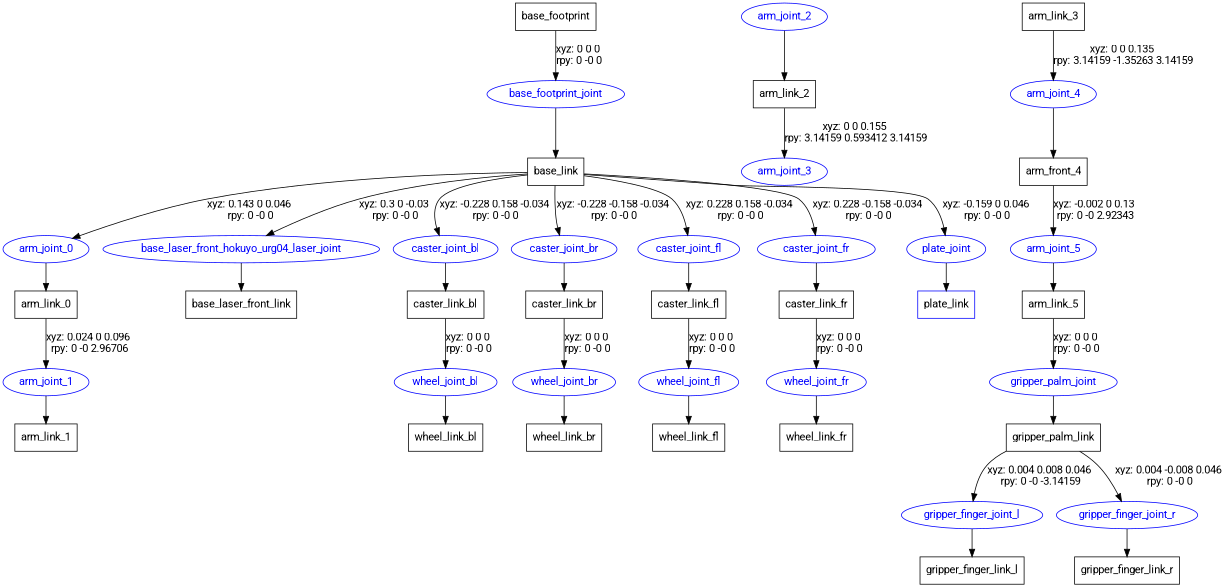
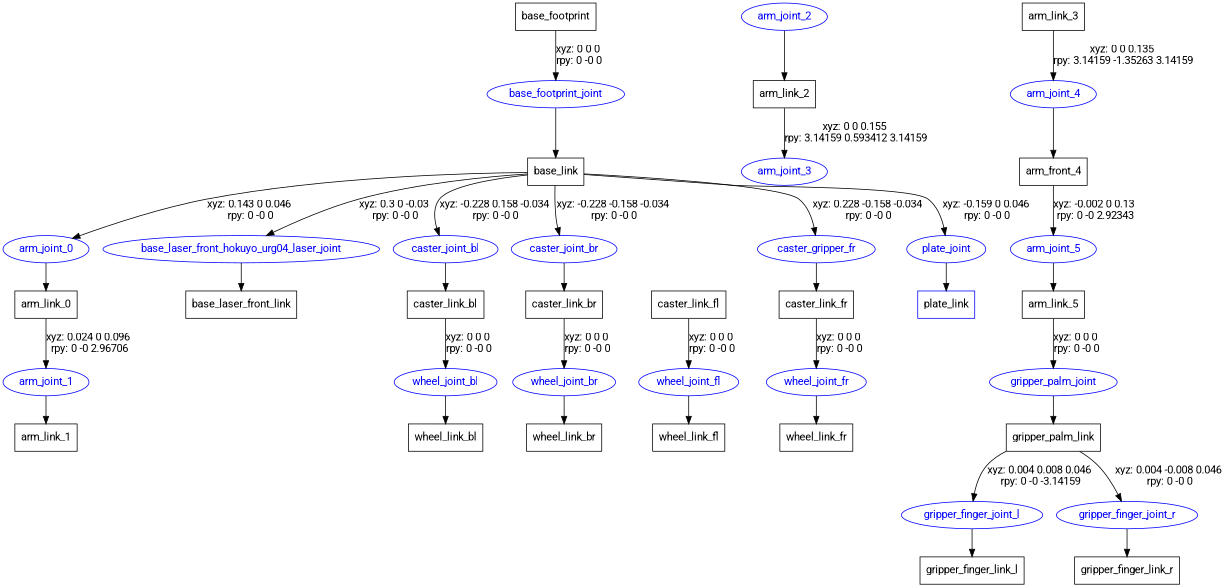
  digraph {
    fontname=Roboto
    node [fontname=Roboto shape=box color=blue]
    edge [fontname=Roboto]
    n1 [label=base_footprint color=""]
    base_footprint_joint [fontcolor=blue shape=ellipse]
    n3 [label=base_link color=""]
    arm_joint_0 [fontcolor=blue shape=ellipse]
    base_laser_front_hokuyo_urg04_laser_joint [fontcolor=blue shape=ellipse]
    caster_joint_bl [fontcolor=blue shape=ellipse]
    caster_joint_br [fontcolor=blue shape=ellipse]
-   caster_joint_fl [fontcolor=blue shape=ellipse]
-   caster_joint_fr [fontcolor=blue shape=ellipse]
+   caster_joint_fr [fontcolor=blue shape=ellipse label=caster_gripper_fr]
    plate_joint [fontcolor=blue shape=ellipse]
    n11 [label=arm_link_0 color=""]
    n12 [label=base_laser_front_link color=""]
    n13 [label=caster_link_bl color=""]
    n14 [label=caster_link_br color=""]
    n15 [label=caster_link_fl color=""]
    n16 [label=caster_link_fr color=""]
    n17 [label=plate_link]
    arm_joint_1 [fontcolor=blue shape=ellipse]
    n19 [label=arm_link_1 color=""]
    arm_joint_2 [fontcolor=blue shape=ellipse]
    n21 [label=arm_link_2 color=""]
    arm_joint_3 [fontcolor=blue shape=ellipse]
    n23 [label=arm_link_3 color=""]
    arm_joint_4 [fontcolor=blue shape=ellipse]
    n25 [label=arm_front_4 color=""]
    arm_joint_5 [fontcolor=blue shape=ellipse]
    n27 [label=arm_link_5 color=""]
    gripper_palm_joint [fontcolor=blue shape=ellipse]
    n29 [label=gripper_palm_link color=""]
    gripper_finger_joint_l [fontcolor=blue shape=ellipse]
    gripper_finger_joint_r [fontcolor=blue shape=ellipse]
    n32 [label=gripper_finger_link_l color=""]
    n33 [label=gripper_finger_link_r color=""]
    wheel_joint_bl [fontcolor=blue shape=ellipse]
    n35 [label=wheel_link_bl color=""]
    wheel_joint_br [fontcolor=blue shape=ellipse]
    n37 [label=wheel_link_br color=""]
    wheel_joint_fl [fontcolor=blue shape=ellipse]
    n39 [label=wheel_link_fl color=""]
    wheel_joint_fr [fontcolor=blue shape=ellipse]
    n41 [label=wheel_link_fr color=""]
    n1 -> base_footprint_joint [label="xyz: 0 0 0 \nrpy: 0 -0 0"]
    base_footprint_joint -> n3
    n3 -> arm_joint_0 [label="xyz: 0.143 0 0.046 \nrpy: 0 -0 0"]
    n3 -> base_laser_front_hokuyo_urg04_laser_joint [label="xyz: 0.3 0 -0.03 \nrpy: 0 -0 0"]
    n3 -> caster_joint_bl [label="xyz: -0.228 0.158 -0.034 \nrpy: 0 -0 0"]
    n3 -> caster_joint_br [label="xyz: -0.228 -0.158 -0.034 \nrpy: 0 -0 0"]
-   n3 -> caster_joint_fl [label="xyz: 0.228 0.158 -0.034 \nrpy: 0 -0 0"]
    n3 -> caster_joint_fr [label="xyz: 0.228 -0.158 -0.034 \nrpy: 0 -0 0"]
    n3 -> plate_joint [label="xyz: -0.159 0 0.046 \nrpy: 0 -0 0"]
    arm_joint_0 -> n11
    base_laser_front_hokuyo_urg04_laser_joint -> n12
    caster_joint_bl -> n13
    caster_joint_br -> n14
-   caster_joint_fl -> n15
    caster_joint_fr -> n16
    plate_joint -> n17
    n11 -> arm_joint_1 [label="xyz: 0.024 0 0.096 \nrpy: 0 -0 2.96706"]
    n13 -> wheel_joint_bl [label="xyz: 0 0 0 \nrpy: 0 -0 0"]
    n14 -> wheel_joint_br [label="xyz: 0 0 0 \nrpy: 0 -0 0"]
    n15 -> wheel_joint_fl [label="xyz: 0 0 0 \nrpy: 0 -0 0"]
    n16 -> wheel_joint_fr [label="xyz: 0 0 0 \nrpy: 0 -0 0"]
    arm_joint_1 -> n19
    arm_joint_2 -> n21
    n21 -> arm_joint_3 [label="xyz: 0 0 0.155 \nrpy: 3.14159 0.593412 3.14159"]
    n23 -> arm_joint_4 [label="xyz: 0 0 0.135 \nrpy: 3.14159 -1.35263 3.14159"]
    arm_joint_4 -> n25
    n25 -> arm_joint_5 [label="xyz: -0.002 0 0.13 \nrpy: 0 -0 2.92343"]
    arm_joint_5 -> n27
    n27 -> gripper_palm_joint [label="xyz: 0 0 0 \nrpy: 0 -0 0"]
    gripper_palm_joint -> n29
    n29 -> gripper_finger_joint_l [label="xyz: 0.004 0.008 0.046 \nrpy: 0 -0 -3.14159"]
    n29 -> gripper_finger_joint_r [label="xyz: 0.004 -0.008 0.046 \nrpy: 0 -0 0"]
    gripper_finger_joint_l -> n32
    gripper_finger_joint_r -> n33
    wheel_joint_bl -> n35
    wheel_joint_br -> n37
    wheel_joint_fl -> n39
    wheel_joint_fr -> n41
  }
